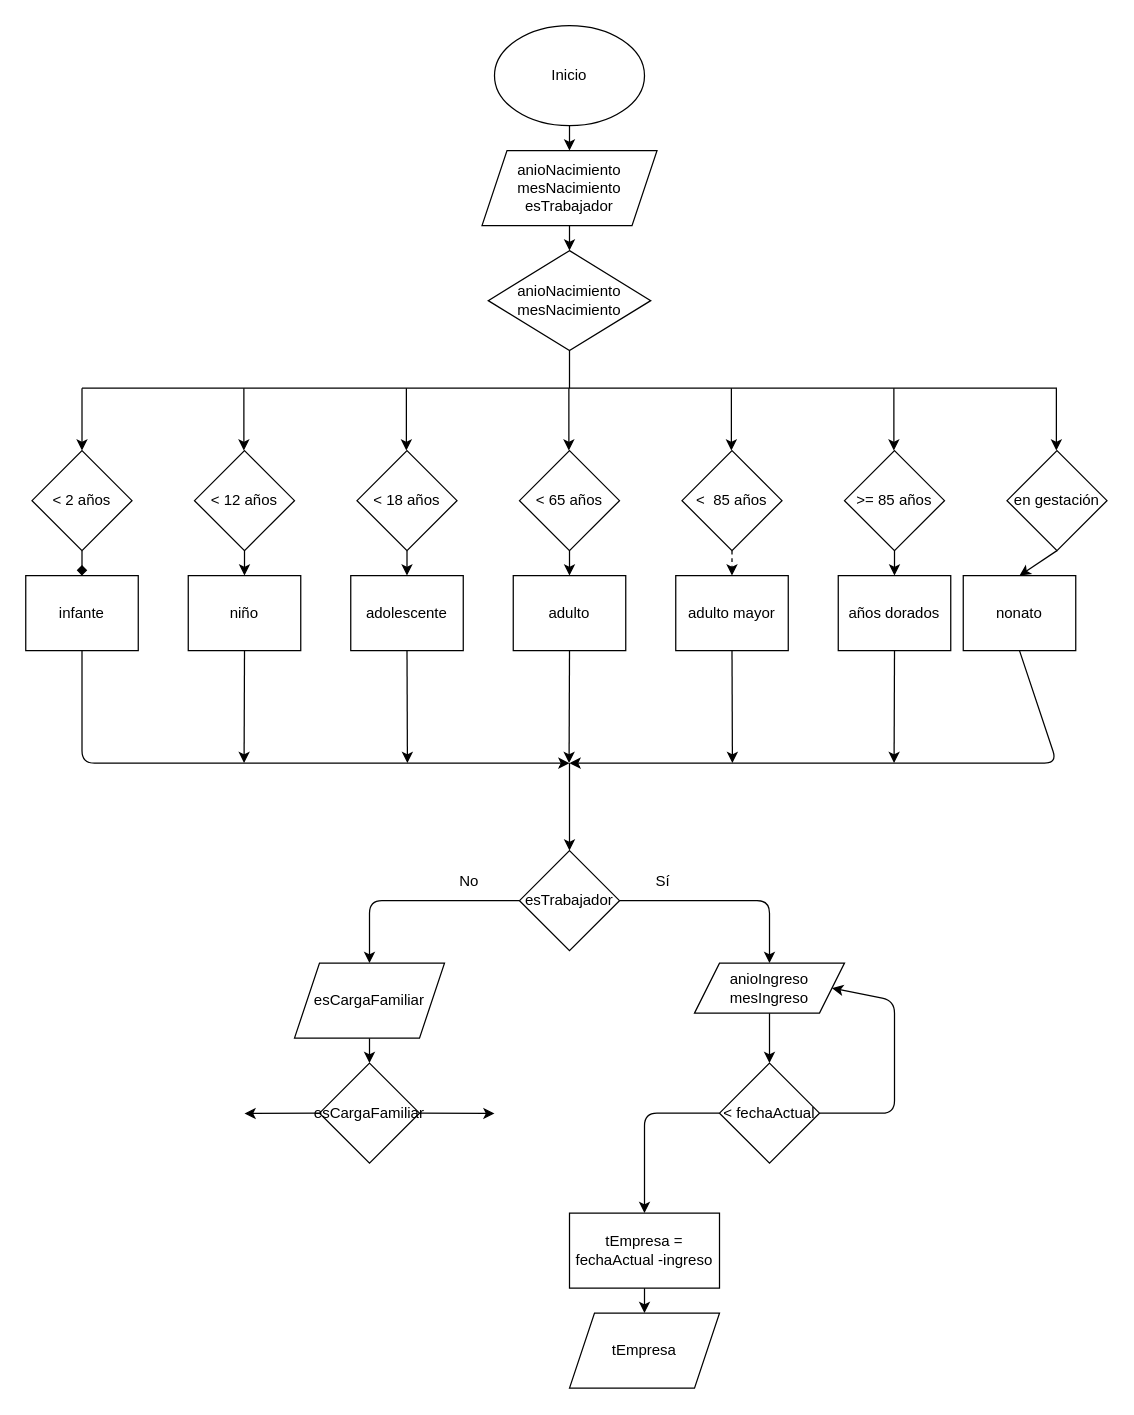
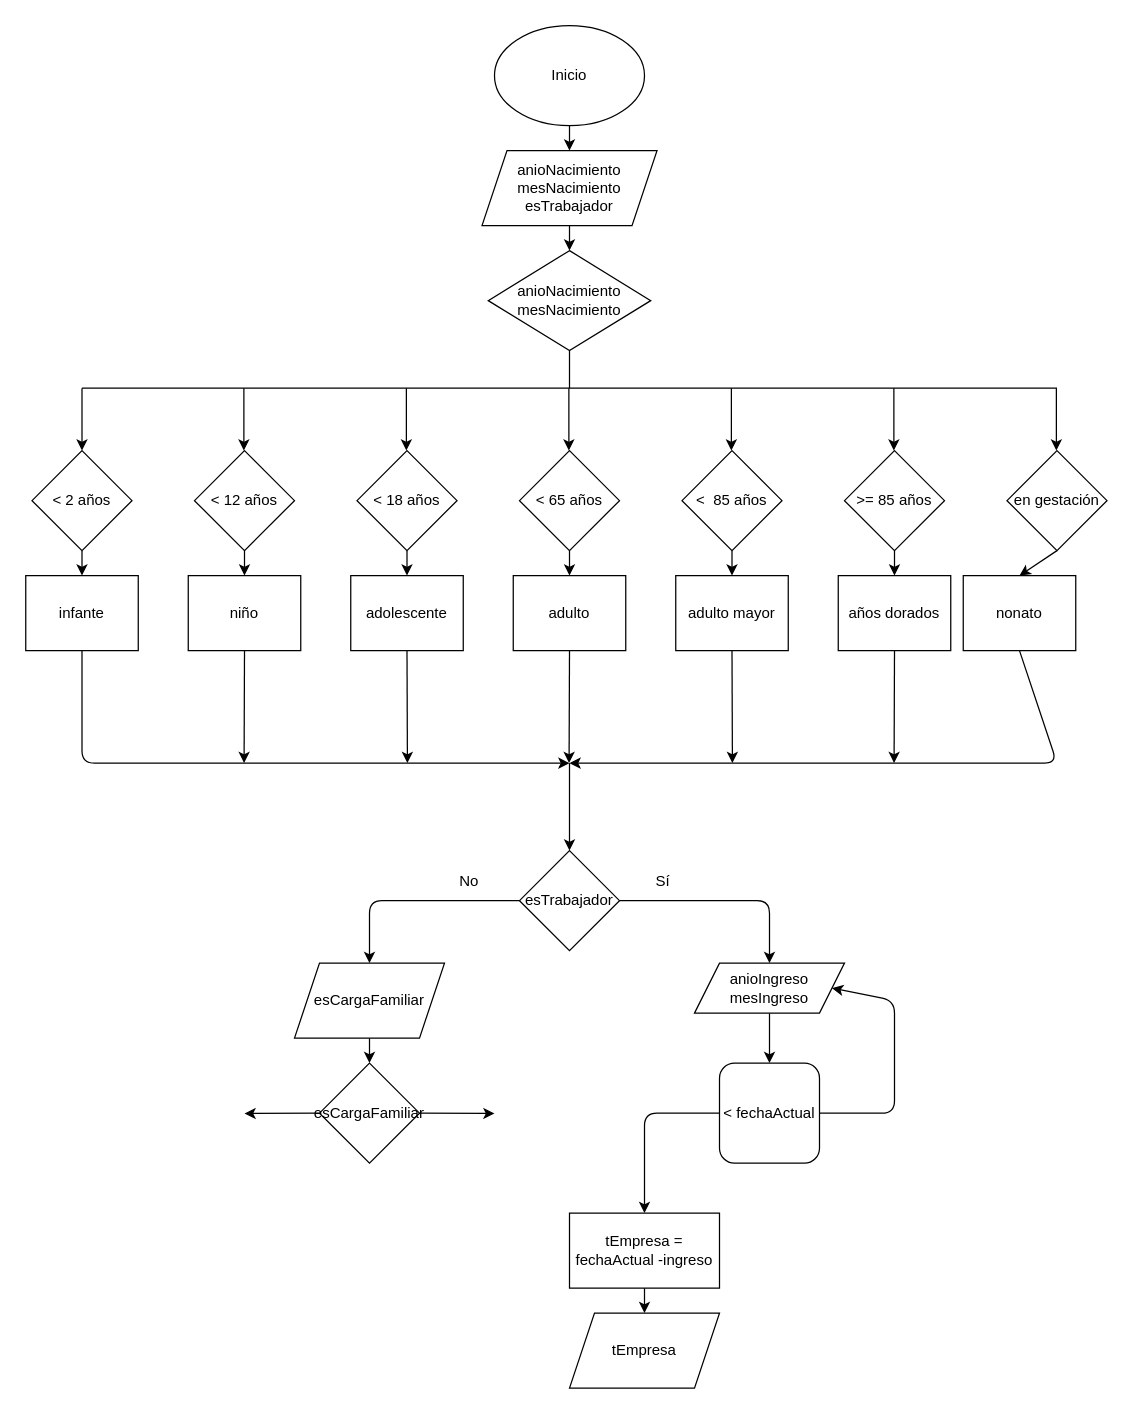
  <mxCell id="0" />
  <mxCell id="1" parent="0" />
  <mxCell id="2" style="edgeStyle=none;html=1;exitX=0.5;exitY=1;exitDx=0;exitDy=0;entryX=0.5;entryY=0;entryDx=0;entryDy=0;" edge="1" parent="1" source="3" target="5"><mxGeometry relative="1" as="geometry" /></mxCell>
  <mxCell id="3" value="Inicio" style="ellipse;whiteSpace=wrap;html=1;" vertex="1" parent="1"><mxGeometry x="395" y="20" width="120" height="80" as="geometry" /></mxCell>
  <mxCell id="4" style="edgeStyle=none;html=1;exitX=0.5;exitY=1;exitDx=0;exitDy=0;entryX=0.5;entryY=0;entryDx=0;entryDy=0;" edge="1" parent="1" source="5" target="18"><mxGeometry relative="1" as="geometry" /></mxCell>
  <mxCell id="5" value="anioNacimiento&lt;br&gt;mesNacimiento&lt;br&gt;esTrabajador" style="shape=parallelogram;perimeter=parallelogramPerimeter;whiteSpace=wrap;html=1;fixedSize=1;" vertex="1" parent="1"><mxGeometry x="385" y="120" width="140" height="60" as="geometry" /></mxCell>
  <mxCell id="6" style="edgeStyle=none;html=1;exitX=1;exitY=0.5;exitDx=0;exitDy=0;entryX=0.5;entryY=0;entryDx=0;entryDy=0;" edge="1" parent="1" source="8" target="17"><mxGeometry relative="1" as="geometry"><mxPoint x="550" y="770" as="targetPoint" /><Array as="points"><mxPoint x="615" y="720" /></Array></mxGeometry></mxCell>
  <mxCell id="7" style="edgeStyle=none;html=1;exitX=0;exitY=0.5;exitDx=0;exitDy=0;entryX=0.5;entryY=0;entryDx=0;entryDy=0;" edge="1" parent="1" source="8" target="12"><mxGeometry relative="1" as="geometry"><mxPoint x="355" y="770" as="targetPoint" /><Array as="points"><mxPoint x="295" y="720" /></Array></mxGeometry></mxCell>
  <mxCell id="8" value="esTrabajador" style="rhombus;whiteSpace=wrap;html=1;" vertex="1" parent="1"><mxGeometry x="415" y="680" width="80" height="80" as="geometry" /></mxCell>
  <mxCell id="9" value="No" style="text;html=1;strokeColor=none;fillColor=none;align=center;verticalAlign=middle;whiteSpace=wrap;rounded=0;" vertex="1" parent="1"><mxGeometry x="345" y="690" width="60" height="30" as="geometry" /></mxCell>
  <mxCell id="10" value="Sí" style="text;html=1;strokeColor=none;fillColor=none;align=center;verticalAlign=middle;whiteSpace=wrap;rounded=0;" vertex="1" parent="1"><mxGeometry x="500" y="690" width="60" height="30" as="geometry" /></mxCell>
  <mxCell id="11" style="edgeStyle=none;html=1;exitX=0.5;exitY=1;exitDx=0;exitDy=0;entryX=0.5;entryY=0;entryDx=0;entryDy=0;" edge="1" parent="1" source="12" target="15"><mxGeometry relative="1" as="geometry" /></mxCell>
  <mxCell id="12" value="esCargaFamiliar" style="shape=parallelogram;perimeter=parallelogramPerimeter;whiteSpace=wrap;html=1;fixedSize=1;" vertex="1" parent="1"><mxGeometry x="235" y="770" width="120" height="60" as="geometry" /></mxCell>
  <mxCell id="13" style="edgeStyle=none;html=1;exitX=0;exitY=0.5;exitDx=0;exitDy=0;" edge="1" parent="1" source="15"><mxGeometry relative="1" as="geometry"><mxPoint x="195" y="890.294" as="targetPoint" /></mxGeometry></mxCell>
  <mxCell id="14" style="edgeStyle=none;html=1;exitX=1;exitY=0.5;exitDx=0;exitDy=0;" edge="1" parent="1" source="15"><mxGeometry relative="1" as="geometry"><mxPoint x="395" y="890.294" as="targetPoint" /></mxGeometry></mxCell>
  <mxCell id="15" value="esCargaFamiliar" style="rhombus;whiteSpace=wrap;html=1;" vertex="1" parent="1"><mxGeometry x="255" y="850" width="80" height="80" as="geometry" /></mxCell>
  <mxCell id="16" style="edgeStyle=none;html=1;exitX=0.5;exitY=1;exitDx=0;exitDy=0;entryX=0.5;entryY=0;entryDx=0;entryDy=0;" edge="1" parent="1" source="17" target="59"><mxGeometry relative="1" as="geometry" /></mxCell>
  <mxCell id="17" value="anioIngreso&lt;br&gt;mesIngreso" style="shape=parallelogram;perimeter=parallelogramPerimeter;whiteSpace=wrap;html=1;fixedSize=1;" vertex="1" parent="1"><mxGeometry x="555" y="770" width="120" height="40" as="geometry" /></mxCell>
  <mxCell id="18" value="anioNacimiento&lt;br&gt;mesNacimiento" style="rhombus;whiteSpace=wrap;html=1;" vertex="1" parent="1"><mxGeometry x="390" y="200" width="130" height="80" as="geometry" /></mxCell>
  <mxCell id="19" value="" style="endArrow=none;html=1;entryX=0.5;entryY=1;entryDx=0;entryDy=0;" edge="1" parent="1" target="18"><mxGeometry width="50" height="50" relative="1" as="geometry"><mxPoint x="455" y="310" as="sourcePoint" /><mxPoint x="535" y="350" as="targetPoint" /></mxGeometry></mxCell>
  <mxCell id="20" value="" style="endArrow=none;html=1;" edge="1" parent="1"><mxGeometry width="50" height="50" relative="1" as="geometry"><mxPoint x="65" y="310" as="sourcePoint" /><mxPoint x="845" y="310" as="targetPoint" /></mxGeometry></mxCell>
- <mxCell id="21" style="edgeStyle=none;html=1;exitX=0.5;exitY=1;exitDx=0;exitDy=0;entryX=0.5;entryY=0;entryDx=0;entryDy=0;endArrow=diamond;" edge="1" parent="1" source="22" target="43"><mxGeometry relative="1" as="geometry" /></mxCell>
+ <mxCell id="21" style="edgeStyle=none;html=1;exitX=0.5;exitY=1;exitDx=0;exitDy=0;entryX=0.5;entryY=0;entryDx=0;entryDy=0;" edge="1" parent="1" source="22" target="43"><mxGeometry relative="1" as="geometry" /></mxCell>
  <mxCell id="22" value="&amp;lt; 2 años" style="rhombus;whiteSpace=wrap;html=1;" vertex="1" parent="1"><mxGeometry x="25" y="360" width="80" height="80" as="geometry" /></mxCell>
  <mxCell id="23" value="" style="endArrow=classic;html=1;entryX=0.5;entryY=0;entryDx=0;entryDy=0;" edge="1" parent="1" target="22"><mxGeometry width="50" height="50" relative="1" as="geometry"><mxPoint x="65" y="310" as="sourcePoint" /><mxPoint x="265" y="350" as="targetPoint" /></mxGeometry></mxCell>
  <mxCell id="24" style="edgeStyle=none;html=1;exitX=0.5;exitY=1;exitDx=0;exitDy=0;entryX=0.5;entryY=0;entryDx=0;entryDy=0;" edge="1" parent="1" source="25" target="45"><mxGeometry relative="1" as="geometry" /></mxCell>
  <mxCell id="25" value="&amp;lt; 12 años" style="rhombus;whiteSpace=wrap;html=1;" vertex="1" parent="1"><mxGeometry x="155" y="360" width="80" height="80" as="geometry" /></mxCell>
  <mxCell id="26" style="edgeStyle=none;html=1;exitX=0.5;exitY=1;exitDx=0;exitDy=0;entryX=0.5;entryY=0;entryDx=0;entryDy=0;" edge="1" parent="1" source="27" target="47"><mxGeometry relative="1" as="geometry" /></mxCell>
  <mxCell id="27" value="&amp;lt; 18 años" style="rhombus;whiteSpace=wrap;html=1;" vertex="1" parent="1"><mxGeometry x="285" y="360" width="80" height="80" as="geometry" /></mxCell>
  <mxCell id="28" style="edgeStyle=none;html=1;exitX=0.5;exitY=1;exitDx=0;exitDy=0;entryX=0.5;entryY=0;entryDx=0;entryDy=0;" edge="1" parent="1" source="29" target="49"><mxGeometry relative="1" as="geometry" /></mxCell>
  <mxCell id="29" value="&amp;lt; 65 años" style="rhombus;whiteSpace=wrap;html=1;" vertex="1" parent="1"><mxGeometry x="415" y="360" width="80" height="80" as="geometry" /></mxCell>
- <mxCell id="30" style="edgeStyle=none;html=1;exitX=0.5;exitY=1;exitDx=0;exitDy=0;entryX=0.5;entryY=0;entryDx=0;entryDy=0;dashed=1;" edge="1" parent="1" source="31" target="51"><mxGeometry relative="1" as="geometry" /></mxCell>
+ <mxCell id="30" style="edgeStyle=none;html=1;exitX=0.5;exitY=1;exitDx=0;exitDy=0;entryX=0.5;entryY=0;entryDx=0;entryDy=0;" edge="1" parent="1" source="31" target="51"><mxGeometry relative="1" as="geometry" /></mxCell>
  <mxCell id="31" value="&amp;lt;&amp;nbsp; 85 años" style="rhombus;whiteSpace=wrap;html=1;" vertex="1" parent="1"><mxGeometry x="545" y="360" width="80" height="80" as="geometry" /></mxCell>
  <mxCell id="32" style="edgeStyle=none;html=1;exitX=0.5;exitY=1;exitDx=0;exitDy=0;entryX=0.5;entryY=0;entryDx=0;entryDy=0;" edge="1" parent="1" source="33" target="53"><mxGeometry relative="1" as="geometry" /></mxCell>
  <mxCell id="33" value="&amp;gt;= 85 años" style="rhombus;whiteSpace=wrap;html=1;" vertex="1" parent="1"><mxGeometry x="675" y="360" width="80" height="80" as="geometry" /></mxCell>
  <mxCell id="34" style="edgeStyle=none;html=1;exitX=0.5;exitY=1;exitDx=0;exitDy=0;entryX=0.5;entryY=0;entryDx=0;entryDy=0;" edge="1" parent="1" source="35" target="55"><mxGeometry relative="1" as="geometry" /></mxCell>
  <mxCell id="35" value="en gestación" style="rhombus;whiteSpace=wrap;html=1;" vertex="1" parent="1"><mxGeometry x="805" y="360" width="80" height="80" as="geometry" /></mxCell>
  <mxCell id="36" value="" style="endArrow=classic;html=1;entryX=0.5;entryY=0;entryDx=0;entryDy=0;" edge="1" parent="1"><mxGeometry width="50" height="50" relative="1" as="geometry"><mxPoint x="194.5" y="310" as="sourcePoint" /><mxPoint x="194.5" y="360" as="targetPoint" /></mxGeometry></mxCell>
  <mxCell id="37" value="" style="endArrow=classic;html=1;entryX=0.5;entryY=0;entryDx=0;entryDy=0;" edge="1" parent="1"><mxGeometry width="50" height="50" relative="1" as="geometry"><mxPoint x="324.5" y="310" as="sourcePoint" /><mxPoint x="324.5" y="360" as="targetPoint" /></mxGeometry></mxCell>
  <mxCell id="38" value="" style="endArrow=classic;html=1;entryX=0.5;entryY=0;entryDx=0;entryDy=0;" edge="1" parent="1"><mxGeometry width="50" height="50" relative="1" as="geometry"><mxPoint x="454.5" y="310" as="sourcePoint" /><mxPoint x="454.5" y="360" as="targetPoint" /></mxGeometry></mxCell>
  <mxCell id="39" value="" style="endArrow=classic;html=1;entryX=0.5;entryY=0;entryDx=0;entryDy=0;" edge="1" parent="1"><mxGeometry width="50" height="50" relative="1" as="geometry"><mxPoint x="584.5" y="310" as="sourcePoint" /><mxPoint x="584.5" y="360" as="targetPoint" /></mxGeometry></mxCell>
  <mxCell id="40" value="" style="endArrow=classic;html=1;entryX=0.5;entryY=0;entryDx=0;entryDy=0;" edge="1" parent="1"><mxGeometry width="50" height="50" relative="1" as="geometry"><mxPoint x="714.5" y="310" as="sourcePoint" /><mxPoint x="714.5" y="360" as="targetPoint" /></mxGeometry></mxCell>
  <mxCell id="41" value="" style="endArrow=classic;html=1;entryX=0.5;entryY=0;entryDx=0;entryDy=0;" edge="1" parent="1"><mxGeometry width="50" height="50" relative="1" as="geometry"><mxPoint x="844.5" y="310" as="sourcePoint" /><mxPoint x="844.5" y="360" as="targetPoint" /></mxGeometry></mxCell>
  <mxCell id="42" style="edgeStyle=none;html=1;exitX=0.5;exitY=1;exitDx=0;exitDy=0;" edge="1" parent="1" source="43"><mxGeometry relative="1" as="geometry"><mxPoint x="455" y="610" as="targetPoint" /><Array as="points"><mxPoint x="65" y="610" /></Array></mxGeometry></mxCell>
  <mxCell id="43" value="infante" style="rounded=0;whiteSpace=wrap;html=1;" vertex="1" parent="1"><mxGeometry x="20" y="460" width="90" height="60" as="geometry" /></mxCell>
  <mxCell id="44" style="edgeStyle=none;html=1;exitX=0.5;exitY=1;exitDx=0;exitDy=0;" edge="1" parent="1" source="45"><mxGeometry relative="1" as="geometry"><mxPoint x="194.667" y="610" as="targetPoint" /></mxGeometry></mxCell>
  <mxCell id="45" value="niño" style="rounded=0;whiteSpace=wrap;html=1;" vertex="1" parent="1"><mxGeometry x="150" y="460" width="90" height="60" as="geometry" /></mxCell>
  <mxCell id="46" style="edgeStyle=none;html=1;exitX=0.5;exitY=1;exitDx=0;exitDy=0;" edge="1" parent="1" source="47"><mxGeometry relative="1" as="geometry"><mxPoint x="325.333" y="610" as="targetPoint" /></mxGeometry></mxCell>
  <mxCell id="47" value="adolescente" style="rounded=0;whiteSpace=wrap;html=1;" vertex="1" parent="1"><mxGeometry x="280" y="460" width="90" height="60" as="geometry" /></mxCell>
  <mxCell id="48" style="edgeStyle=none;html=1;exitX=0.5;exitY=1;exitDx=0;exitDy=0;" edge="1" parent="1" source="49"><mxGeometry relative="1" as="geometry"><mxPoint x="454.667" y="610" as="targetPoint" /></mxGeometry></mxCell>
  <mxCell id="49" value="adulto" style="rounded=0;whiteSpace=wrap;html=1;" vertex="1" parent="1"><mxGeometry x="410" y="460" width="90" height="60" as="geometry" /></mxCell>
  <mxCell id="50" style="edgeStyle=none;html=1;exitX=0.5;exitY=1;exitDx=0;exitDy=0;" edge="1" parent="1" source="51"><mxGeometry relative="1" as="geometry"><mxPoint x="585.333" y="610" as="targetPoint" /></mxGeometry></mxCell>
  <mxCell id="51" value="adulto mayor" style="rounded=0;whiteSpace=wrap;html=1;" vertex="1" parent="1"><mxGeometry x="540" y="460" width="90" height="60" as="geometry" /></mxCell>
  <mxCell id="52" style="edgeStyle=none;html=1;exitX=0.5;exitY=1;exitDx=0;exitDy=0;" edge="1" parent="1" source="53"><mxGeometry relative="1" as="geometry"><mxPoint x="714.667" y="610" as="targetPoint" /></mxGeometry></mxCell>
  <mxCell id="53" value="años dorados" style="rounded=0;whiteSpace=wrap;html=1;" vertex="1" parent="1"><mxGeometry x="670" y="460" width="90" height="60" as="geometry" /></mxCell>
  <mxCell id="54" style="edgeStyle=none;html=1;exitX=0.5;exitY=1;exitDx=0;exitDy=0;" edge="1" parent="1" source="55"><mxGeometry relative="1" as="geometry"><mxPoint x="455" y="610" as="targetPoint" /><Array as="points"><mxPoint x="845" y="610" /></Array></mxGeometry></mxCell>
  <mxCell id="55" value="nonato" style="rounded=0;whiteSpace=wrap;html=1;" vertex="1" parent="1"><mxGeometry x="770" y="460" width="90" height="60" as="geometry" /></mxCell>
  <mxCell id="56" value="" style="endArrow=classic;html=1;entryX=0.5;entryY=0;entryDx=0;entryDy=0;" edge="1" parent="1" target="8"><mxGeometry width="50" height="50" relative="1" as="geometry"><mxPoint x="455" y="610" as="sourcePoint" /><mxPoint x="455" y="670" as="targetPoint" /></mxGeometry></mxCell>
  <mxCell id="57" style="edgeStyle=none;html=1;exitX=0;exitY=0.5;exitDx=0;exitDy=0;" edge="1" parent="1" source="59"><mxGeometry relative="1" as="geometry"><mxPoint x="515" y="970" as="targetPoint" /><Array as="points"><mxPoint x="515" y="890" /></Array></mxGeometry></mxCell>
  <mxCell id="58" style="edgeStyle=none;html=1;exitX=1;exitY=0.5;exitDx=0;exitDy=0;entryX=0.917;entryY=0.5;entryDx=0;entryDy=0;entryPerimeter=0;" edge="1" parent="1" source="59" target="17"><mxGeometry relative="1" as="geometry"><mxPoint x="715" y="890.294" as="targetPoint" /><Array as="points"><mxPoint x="715" y="890" /><mxPoint x="715" y="800" /></Array></mxGeometry></mxCell>
- <mxCell id="59" value="&amp;lt; fechaActual" style="rhombus;whiteSpace=wrap;html=1;" vertex="1" parent="1"><mxGeometry x="575" y="850" width="80" height="80" as="geometry" /></mxCell>
+ <mxCell id="59" value="&amp;lt; fechaActual" style="whiteSpace=wrap;html=1;rounded=1;" vertex="1" parent="1"><mxGeometry x="575" y="850" width="80" height="80" as="geometry" /></mxCell>
  <mxCell id="60" style="edgeStyle=none;html=1;exitX=0.5;exitY=1;exitDx=0;exitDy=0;entryX=0.5;entryY=0;entryDx=0;entryDy=0;" edge="1" parent="1" source="61" target="62"><mxGeometry relative="1" as="geometry" /></mxCell>
  <mxCell id="61" value="tEmpresa = fechaActual -ingreso" style="rounded=0;whiteSpace=wrap;html=1;" vertex="1" parent="1"><mxGeometry x="455" y="970" width="120" height="60" as="geometry" /></mxCell>
  <mxCell id="62" value="tEmpresa" style="shape=parallelogram;perimeter=parallelogramPerimeter;whiteSpace=wrap;html=1;fixedSize=1;" vertex="1" parent="1"><mxGeometry x="455" y="1050" width="120" height="60" as="geometry" /></mxCell>
